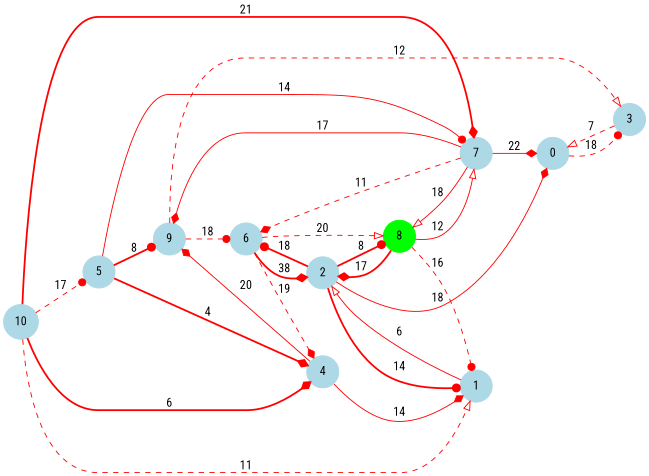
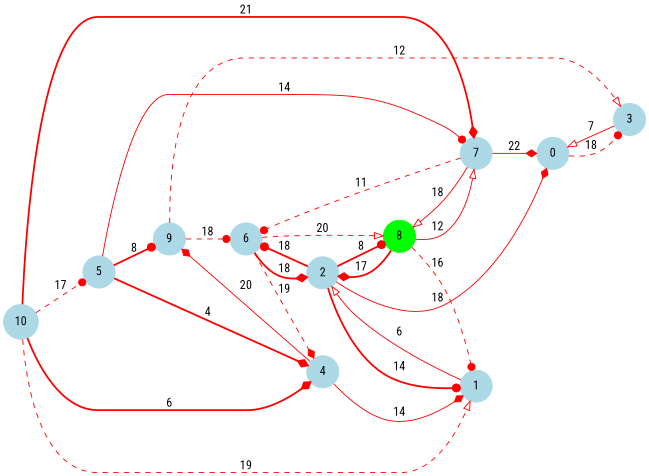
  digraph {
    fontname="Roboto Condensed"
    rankdir=LR
    node [color=lightblue fontname="Roboto Condensed" shape=circle style=filled]
    edge [arrowhead=diamond color=red fontname="Roboto Condensed" style=solid]
    0
    3
    1
    2
    6
    8 [color=green]
    4
    7
    5
    9
    10
    0 -> 3 [arrowhead=dot label=18 style=dashed]
-   3 -> 0 [arrowhead=onormal label=7 style=dashed]
+   3 -> 0 [arrowhead=onormal label=7]
    1 -> 2 [arrowhead=onormal label=6]
    2 -> 0 [label=18]
    2 -> 1 [arrowhead=dot label=14 style=bold]
    2 -> 6 [arrowhead=dot label=18 style=bold]
    2 -> 8 [arrowhead=dot label=8 style=bold]
-   6 -> 2 [label=38 style=bold]
+   6 -> 2 [label=18 style=bold]
    6 -> 8 [arrowhead=onormal label=20 style=dashed]
    6 -> 4 [label=19 style=dashed]
    8 -> 1 [arrowhead=dot label=16 style=dashed]
    8 -> 2 [label=17 style=bold]
    8 -> 7 [arrowhead=onormal label=12]
    4 -> 1 [label=14]
    4 -> 9 [label=20]
    7 -> 0 [label=22]
-   7 -> 6 [label=11 style=dashed]
+   7 -> 6 [arrowhead=dot label=11 style=dashed]
    7 -> 8 [arrowhead=onormal label=18]
-   7 -> 9 [label=17]
    5 -> 4 [label=4 style=bold]
    5 -> 7 [arrowhead=dot label=14]
    5 -> 9 [arrowhead=dot label=8 style=bold]
    9 -> 3 [arrowhead=onormal label=12 style=dashed]
    9 -> 6 [arrowhead=dot label=18 style=dashed]
-   10 -> 1 [arrowhead=onormal label=11 style=dashed]
+   10 -> 1 [arrowhead=onormal label=19 style=dashed]
    10 -> 4 [label=6 style=bold]
    10 -> 7 [label=21 style=bold]
    10 -> 5 [arrowhead=dot label=17 style=dashed]
  }
